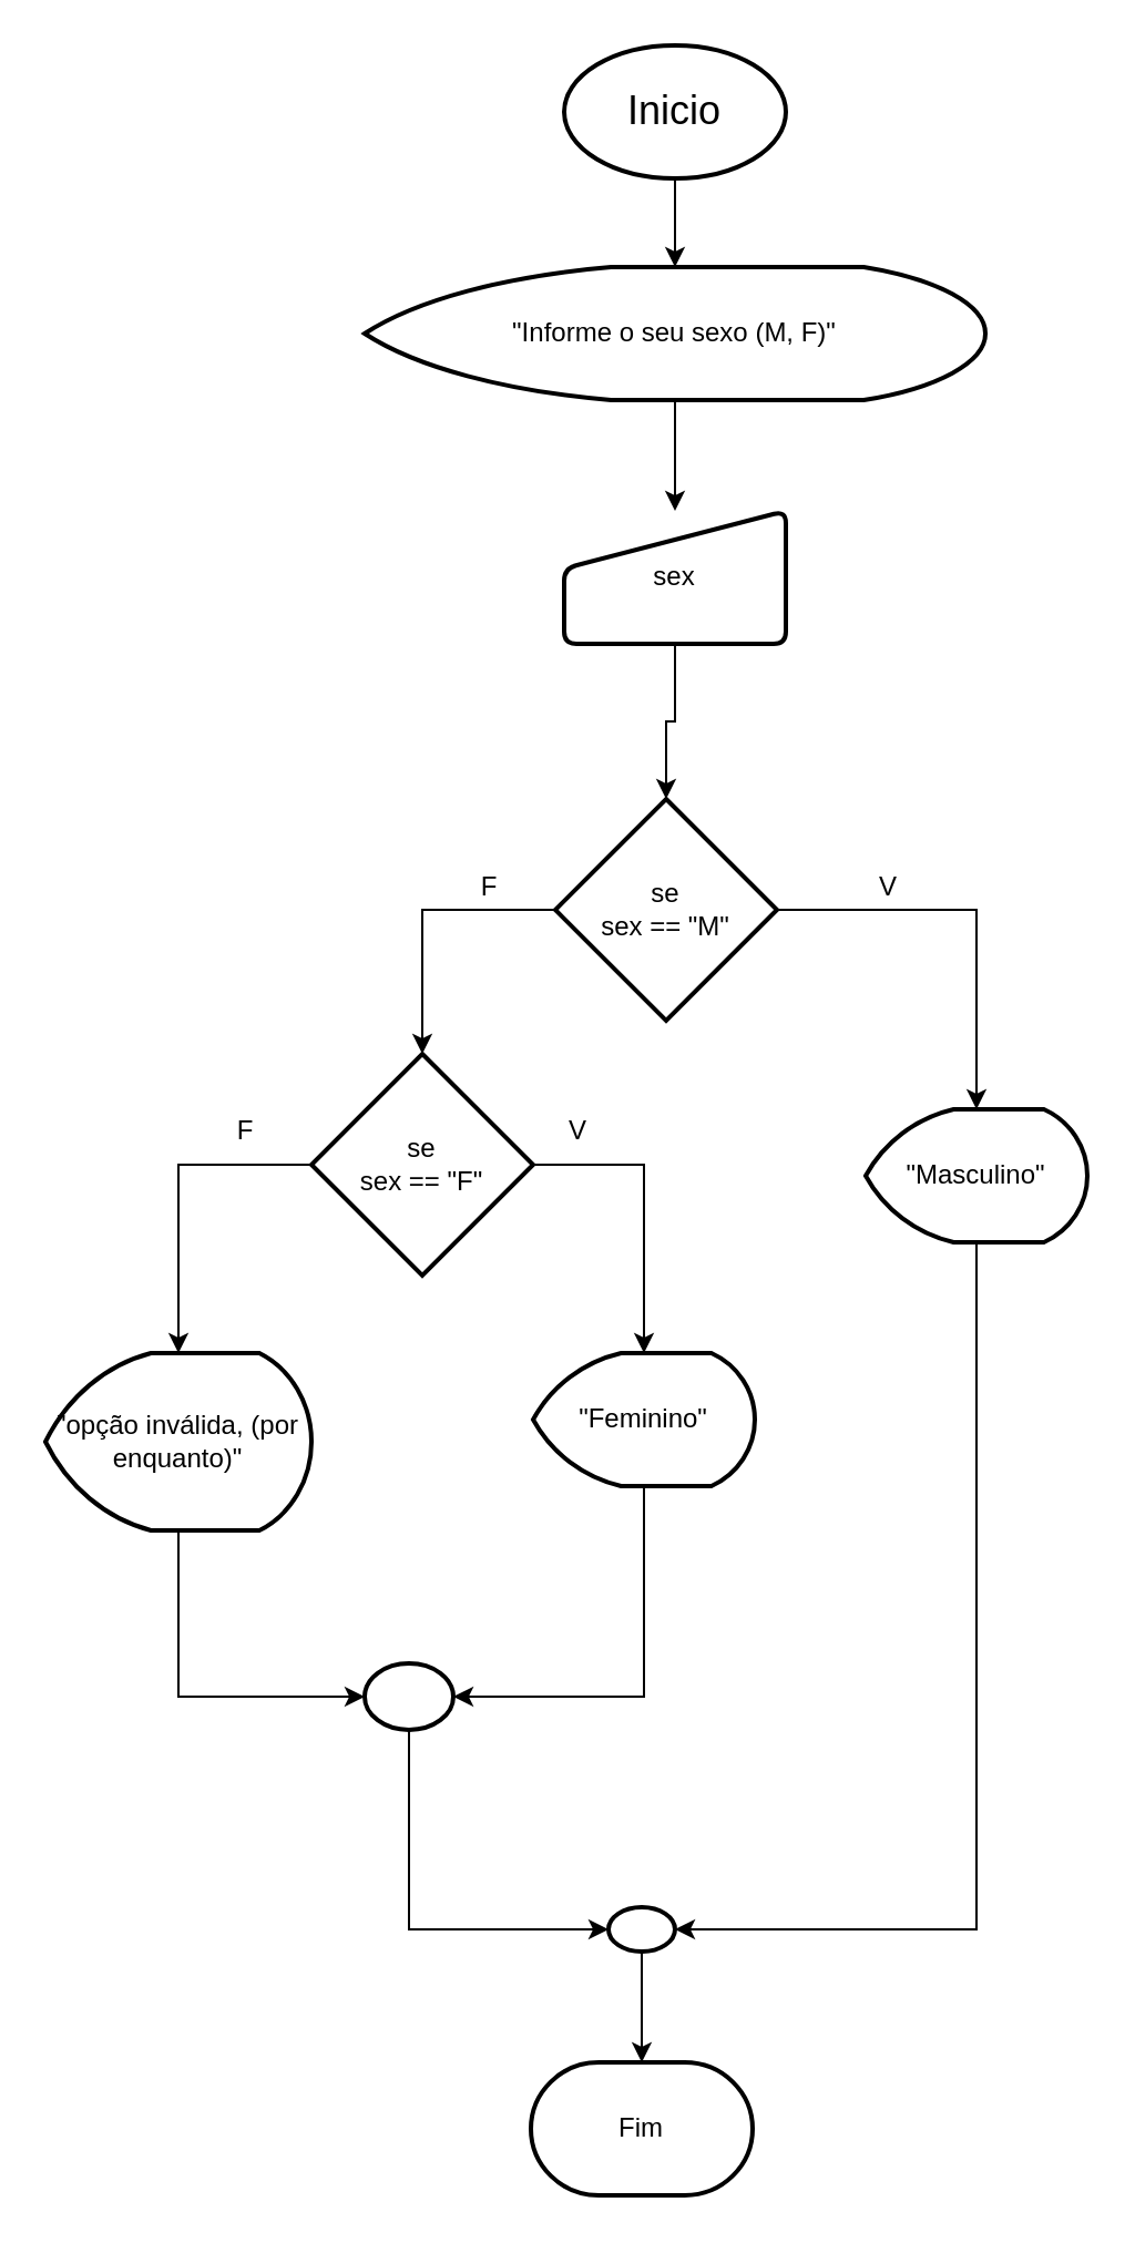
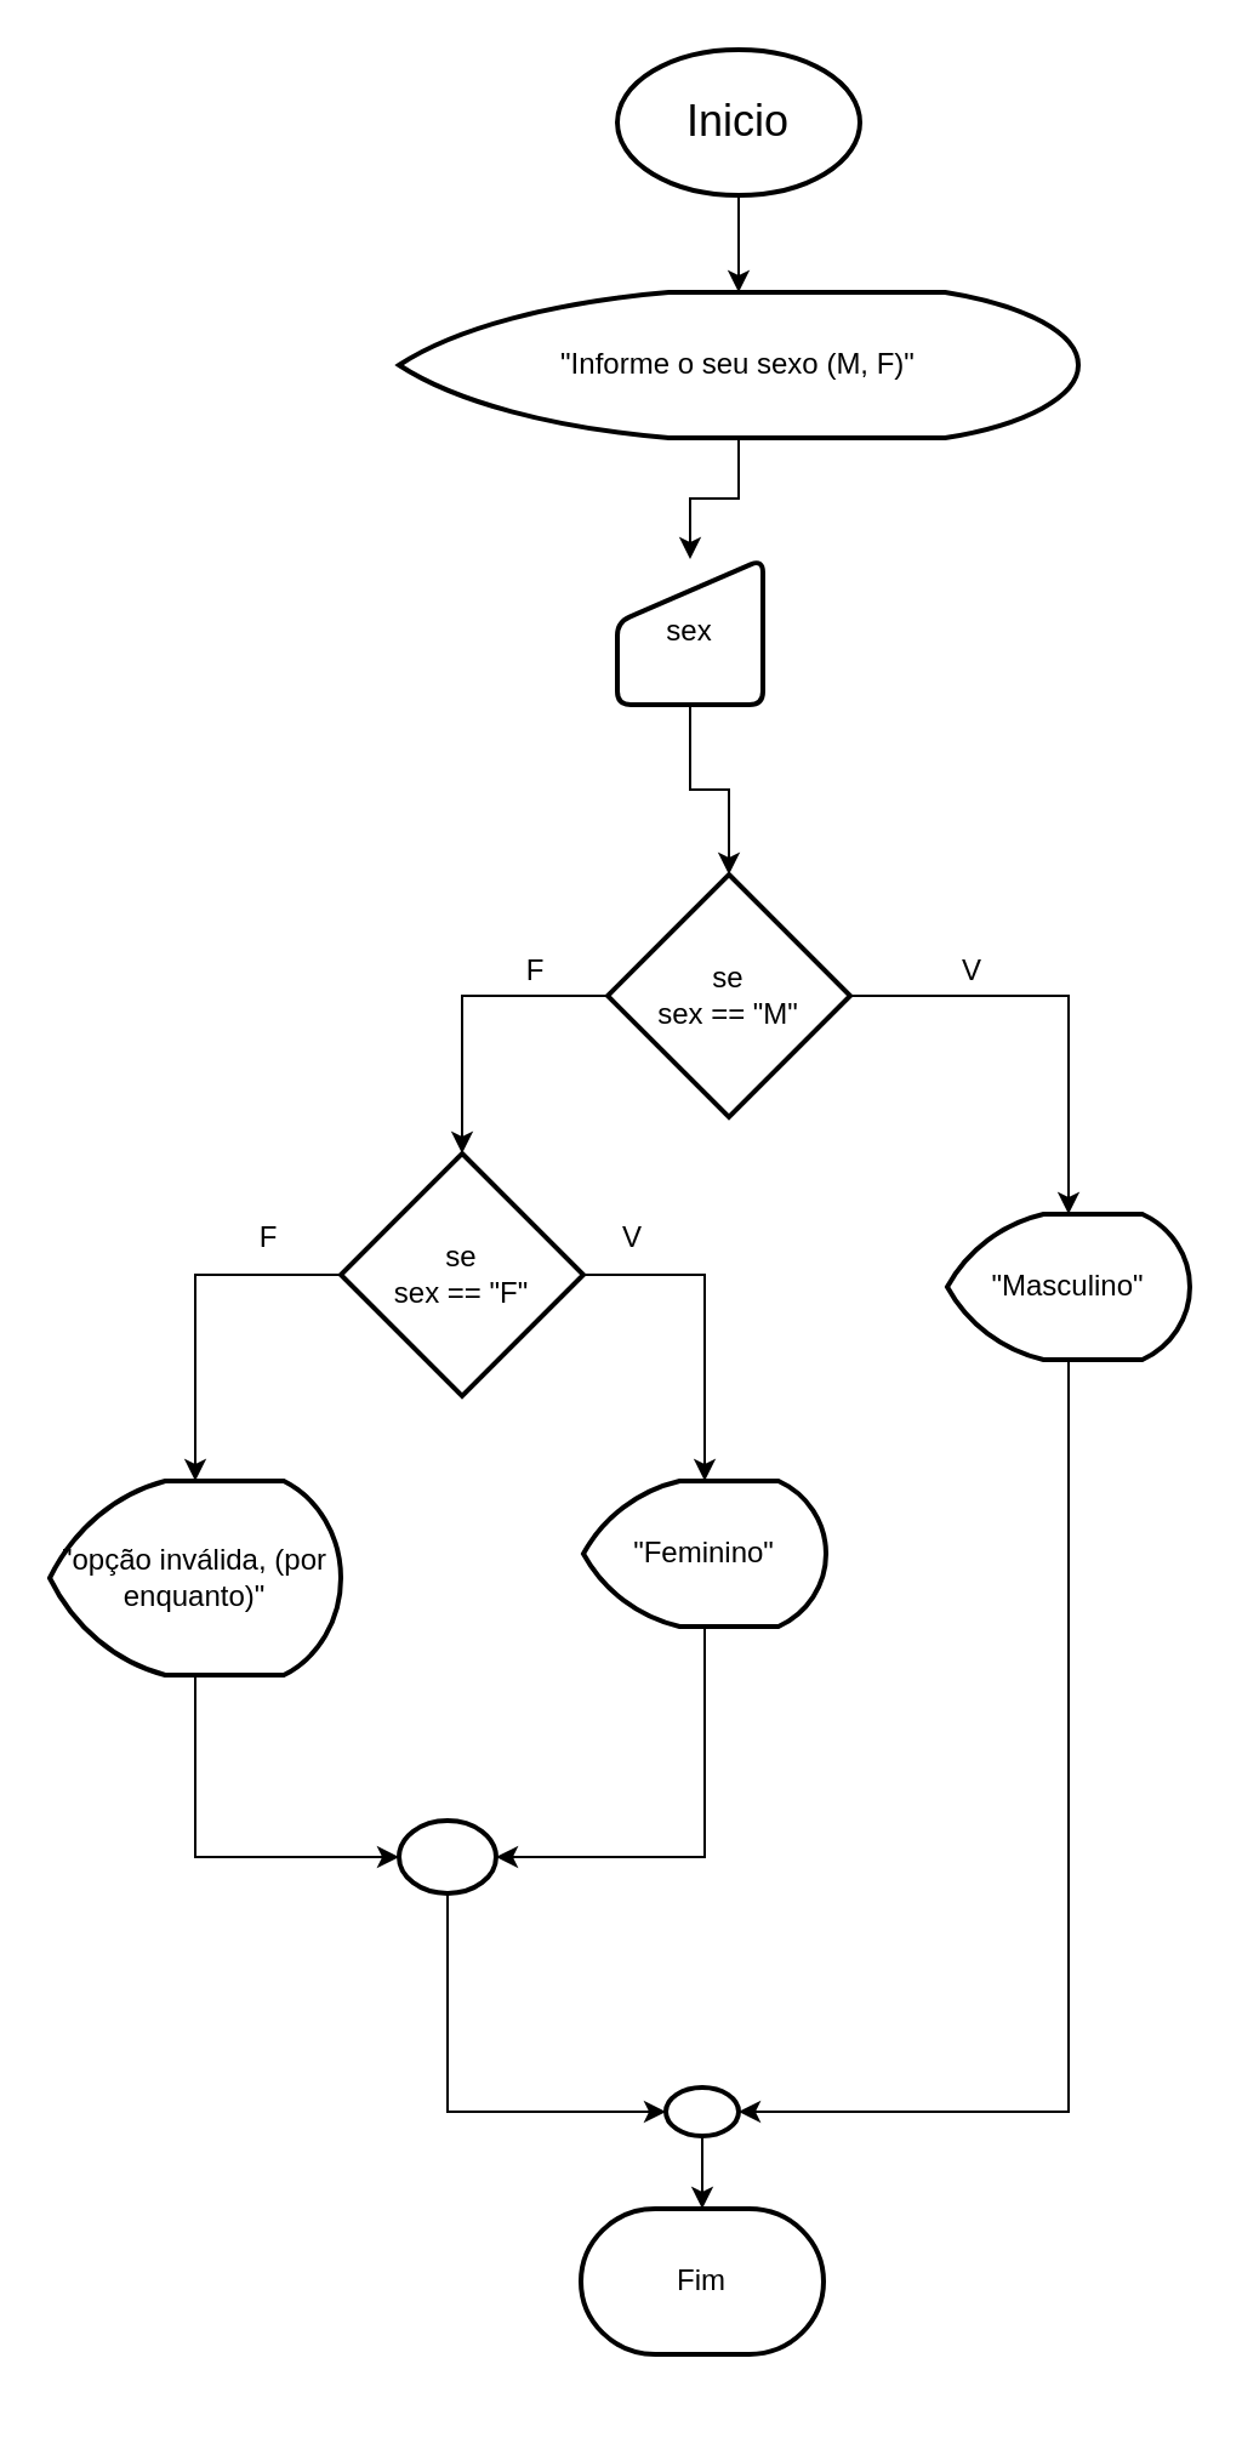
  <mxCell id="0" />
  <mxCell id="1" parent="0" />
  <mxCell id="2" style="edgeStyle=orthogonalEdgeStyle;rounded=0;orthogonalLoop=1;jettySize=auto;html=1;exitX=0.5;exitY=1;exitDx=0;exitDy=0;exitPerimeter=0;entryX=0.5;entryY=0;entryDx=0;entryDy=0;entryPerimeter=0;" edge="1" parent="1" source="3" target="5"><mxGeometry relative="1" as="geometry" /></mxCell>
  <mxCell id="3" value="&lt;font style=&quot;font-size: 18px;&quot;&gt;Inicio&lt;/font&gt;" style="strokeWidth=2;html=1;shape=mxgraph.flowchart.start_1;whiteSpace=wrap;" vertex="1" parent="1"><mxGeometry x="254" y="20" width="100" height="60" as="geometry" /></mxCell>
  <mxCell id="4" style="edgeStyle=orthogonalEdgeStyle;rounded=0;orthogonalLoop=1;jettySize=auto;html=1;exitX=0.5;exitY=1;exitDx=0;exitDy=0;exitPerimeter=0;" edge="1" parent="1" source="5" target="7"><mxGeometry relative="1" as="geometry" /></mxCell>
  <mxCell id="5" value="&quot;Informe o seu sexo (M, F)&quot;" style="strokeWidth=2;html=1;shape=mxgraph.flowchart.display;whiteSpace=wrap;" vertex="1" parent="1"><mxGeometry x="164" y="120" width="280" height="60" as="geometry" /></mxCell>
  <mxCell id="6" style="edgeStyle=orthogonalEdgeStyle;rounded=0;orthogonalLoop=1;jettySize=auto;html=1;exitX=0.5;exitY=1;exitDx=0;exitDy=0;entryX=0.5;entryY=0;entryDx=0;entryDy=0;entryPerimeter=0;" edge="1" parent="1" source="7" target="10"><mxGeometry relative="1" as="geometry" /></mxCell>
- <mxCell id="7" value="sex" style="html=1;strokeWidth=2;shape=manualInput;whiteSpace=wrap;rounded=1;size=26;arcSize=11;" vertex="1" parent="1"><mxGeometry x="254" y="230" width="100" height="60" as="geometry" /></mxCell>
+ <mxCell id="7" value="sex" style="html=1;strokeWidth=2;shape=manualInput;whiteSpace=wrap;rounded=1;size=26;arcSize=11;" vertex="1" parent="1"><mxGeometry x="254" y="230" width="60" height="60" as="geometry" /></mxCell>
  <mxCell id="8" style="edgeStyle=orthogonalEdgeStyle;rounded=0;orthogonalLoop=1;jettySize=auto;html=1;exitX=1;exitY=0.5;exitDx=0;exitDy=0;exitPerimeter=0;entryX=0.5;entryY=0;entryDx=0;entryDy=0;entryPerimeter=0;" edge="1" parent="1" source="10" target="12"><mxGeometry relative="1" as="geometry" /></mxCell>
  <mxCell id="9" style="edgeStyle=orthogonalEdgeStyle;rounded=0;orthogonalLoop=1;jettySize=auto;html=1;exitX=0;exitY=0.5;exitDx=0;exitDy=0;exitPerimeter=0;" edge="1" parent="1" source="10" target="15"><mxGeometry relative="1" as="geometry" /></mxCell>
  <mxCell id="10" value="se&lt;br&gt;sex == &quot;M&quot;" style="strokeWidth=2;html=1;shape=mxgraph.flowchart.decision;whiteSpace=wrap;" vertex="1" parent="1"><mxGeometry x="250" y="360" width="100" height="100" as="geometry" /></mxCell>
  <mxCell id="11" style="edgeStyle=orthogonalEdgeStyle;rounded=0;orthogonalLoop=1;jettySize=auto;html=1;exitX=0.5;exitY=1;exitDx=0;exitDy=0;exitPerimeter=0;entryX=1;entryY=0.5;entryDx=0;entryDy=0;entryPerimeter=0;" edge="1" parent="1" source="12" target="23"><mxGeometry relative="1" as="geometry"><mxPoint x="380" y="900" as="targetPoint" /></mxGeometry></mxCell>
  <mxCell id="12" value="&quot;Masculino&quot;" style="strokeWidth=2;html=1;shape=mxgraph.flowchart.display;whiteSpace=wrap;" vertex="1" parent="1"><mxGeometry x="390" y="500" width="100" height="60" as="geometry" /></mxCell>
  <mxCell id="13" style="edgeStyle=orthogonalEdgeStyle;rounded=0;orthogonalLoop=1;jettySize=auto;html=1;exitX=1;exitY=0.5;exitDx=0;exitDy=0;exitPerimeter=0;entryX=0.5;entryY=0;entryDx=0;entryDy=0;entryPerimeter=0;" edge="1" parent="1" source="15" target="17"><mxGeometry relative="1" as="geometry" /></mxCell>
  <mxCell id="14" style="edgeStyle=orthogonalEdgeStyle;rounded=0;orthogonalLoop=1;jettySize=auto;html=1;exitX=0;exitY=0.5;exitDx=0;exitDy=0;exitPerimeter=0;" edge="1" parent="1" source="15" target="19"><mxGeometry relative="1" as="geometry"><mxPoint x="70" y="640" as="targetPoint" /></mxGeometry></mxCell>
  <mxCell id="15" value="se&lt;br&gt;sex == &quot;F&quot;" style="strokeWidth=2;html=1;shape=mxgraph.flowchart.decision;whiteSpace=wrap;" vertex="1" parent="1"><mxGeometry x="140" y="475" width="100" height="100" as="geometry" /></mxCell>
  <mxCell id="16" style="edgeStyle=orthogonalEdgeStyle;rounded=0;orthogonalLoop=1;jettySize=auto;html=1;exitX=0.5;exitY=1;exitDx=0;exitDy=0;exitPerimeter=0;entryX=1;entryY=0.5;entryDx=0;entryDy=0;entryPerimeter=0;" edge="1" parent="1" source="17" target="21"><mxGeometry relative="1" as="geometry" /></mxCell>
  <mxCell id="17" value="&quot;Feminino&quot;" style="strokeWidth=2;html=1;shape=mxgraph.flowchart.display;whiteSpace=wrap;" vertex="1" parent="1"><mxGeometry x="240" y="610" width="100" height="60" as="geometry" /></mxCell>
  <mxCell id="18" style="edgeStyle=orthogonalEdgeStyle;rounded=0;orthogonalLoop=1;jettySize=auto;html=1;exitX=0.5;exitY=1;exitDx=0;exitDy=0;exitPerimeter=0;entryX=0;entryY=0.5;entryDx=0;entryDy=0;entryPerimeter=0;" edge="1" parent="1" source="19" target="21"><mxGeometry relative="1" as="geometry" /></mxCell>
  <mxCell id="19" value="&quot;opção inválida, (por enquanto)&quot;" style="strokeWidth=2;html=1;shape=mxgraph.flowchart.display;whiteSpace=wrap;" vertex="1" parent="1"><mxGeometry x="20" y="610" width="120" height="80" as="geometry" /></mxCell>
  <mxCell id="20" style="edgeStyle=orthogonalEdgeStyle;rounded=0;orthogonalLoop=1;jettySize=auto;html=1;exitX=0.5;exitY=1;exitDx=0;exitDy=0;exitPerimeter=0;entryX=0;entryY=0.5;entryDx=0;entryDy=0;entryPerimeter=0;" edge="1" parent="1" source="21" target="23"><mxGeometry relative="1" as="geometry" /></mxCell>
  <mxCell id="21" value="" style="strokeWidth=2;html=1;shape=mxgraph.flowchart.start_1;whiteSpace=wrap;" vertex="1" parent="1"><mxGeometry x="164" y="750" width="40" height="30" as="geometry" /></mxCell>
  <mxCell id="22" style="edgeStyle=orthogonalEdgeStyle;rounded=0;orthogonalLoop=1;jettySize=auto;html=1;exitX=0.5;exitY=1;exitDx=0;exitDy=0;exitPerimeter=0;entryX=0.5;entryY=0;entryDx=0;entryDy=0;entryPerimeter=0;" edge="1" parent="1" source="23" target="24"><mxGeometry relative="1" as="geometry" /></mxCell>
  <mxCell id="23" value="" style="strokeWidth=2;html=1;shape=mxgraph.flowchart.start_1;whiteSpace=wrap;" vertex="1" parent="1"><mxGeometry x="274" y="860" width="30" height="20" as="geometry" /></mxCell>
- <mxCell id="24" value="Fim" style="strokeWidth=2;html=1;shape=mxgraph.flowchart.terminator;whiteSpace=wrap;" vertex="1" parent="1"><mxGeometry x="239" y="930" width="100" height="60" as="geometry" /></mxCell>
+ <mxCell id="24" value="Fim" style="strokeWidth=2;html=1;shape=mxgraph.flowchart.terminator;whiteSpace=wrap;" vertex="1" parent="1"><mxGeometry x="239" y="910" width="100" height="60" as="geometry" /></mxCell>
  <mxCell id="25" value="V" style="text;html=1;align=center;verticalAlign=middle;resizable=0;points=[];autosize=1;strokeColor=none;fillColor=none;" vertex="1" parent="1"><mxGeometry x="245" y="495" width="30" height="30" as="geometry" /></mxCell>
  <mxCell id="26" value="F" style="text;html=1;align=center;verticalAlign=middle;resizable=0;points=[];autosize=1;strokeColor=none;fillColor=none;" vertex="1" parent="1"><mxGeometry x="95" y="495" width="30" height="30" as="geometry" /></mxCell>
  <mxCell id="27" value="V" style="text;html=1;align=center;verticalAlign=middle;resizable=0;points=[];autosize=1;strokeColor=none;fillColor=none;" vertex="1" parent="1"><mxGeometry x="385" y="385" width="30" height="30" as="geometry" /></mxCell>
  <mxCell id="28" value="F" style="text;html=1;align=center;verticalAlign=middle;resizable=0;points=[];autosize=1;strokeColor=none;fillColor=none;" vertex="1" parent="1"><mxGeometry x="205" y="385" width="30" height="30" as="geometry" /></mxCell>
